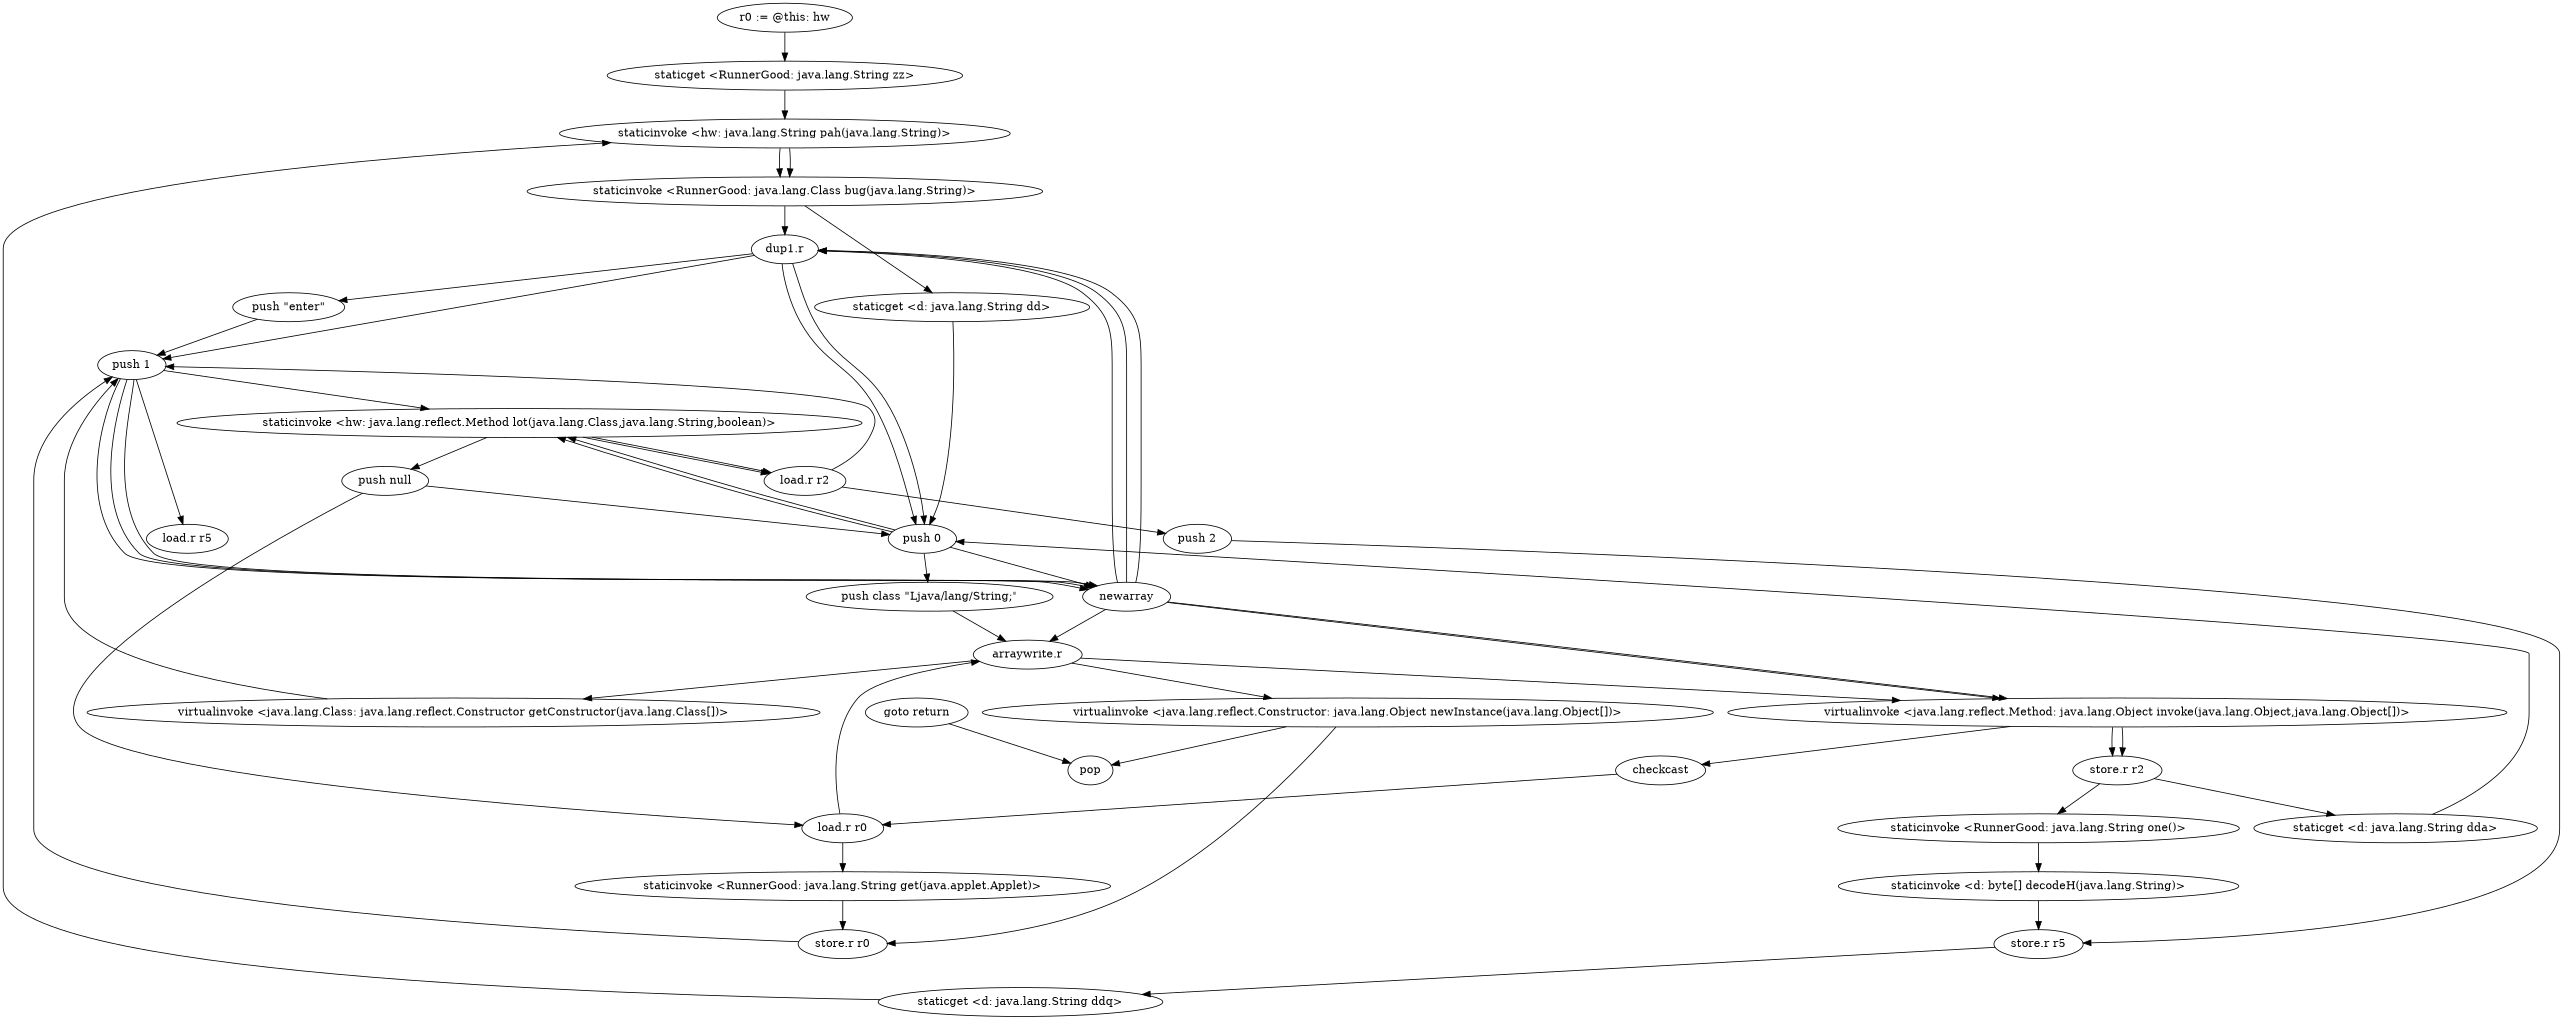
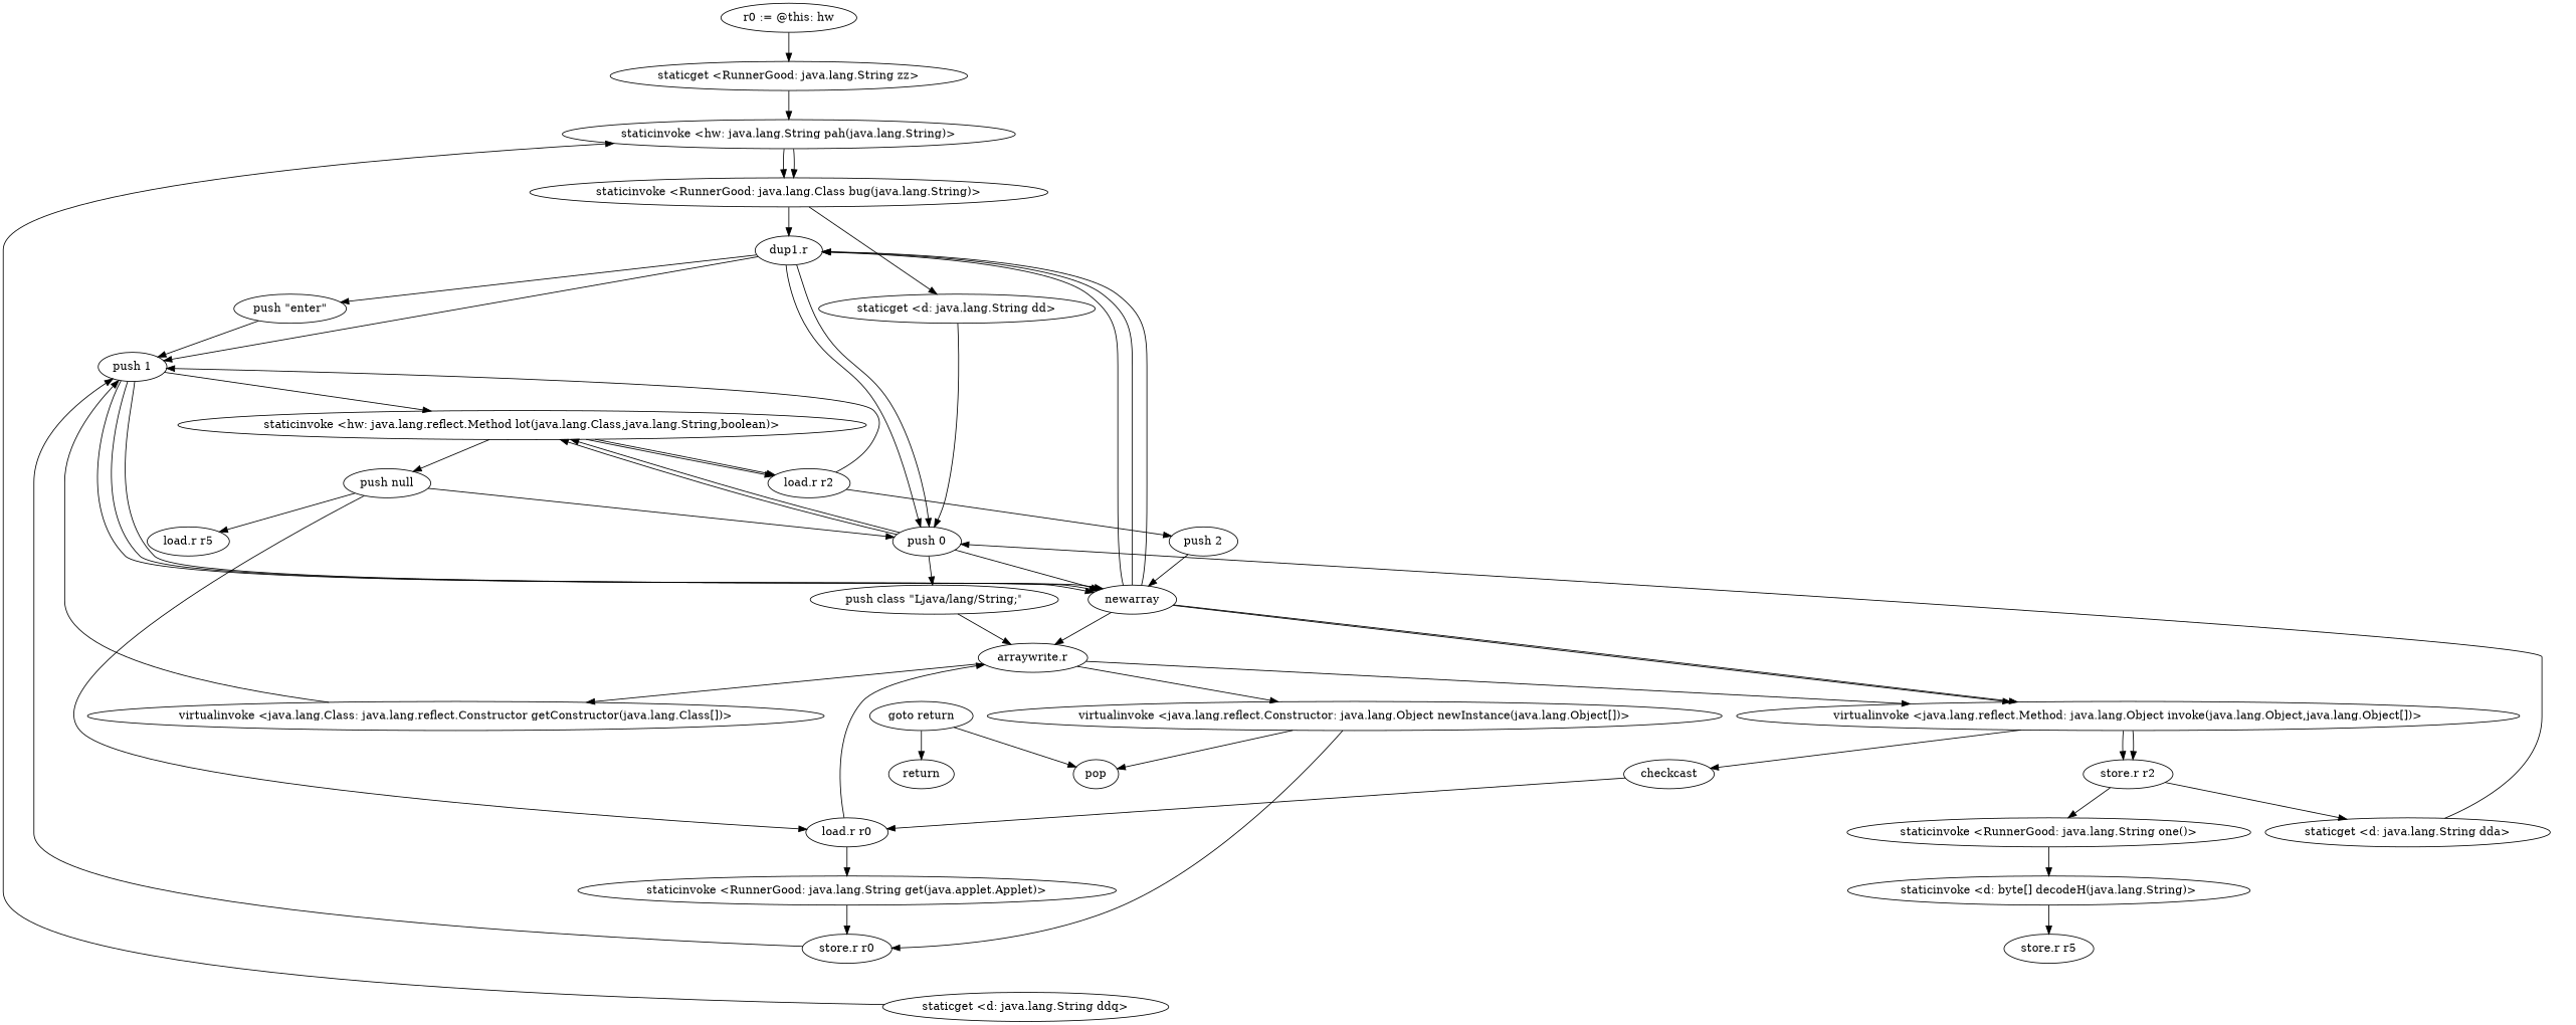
  digraph {
    "r0 := @this: hw"
    "staticget <RunnerGood: java.lang.String zz>"
    "staticinvoke <hw: java.lang.String pah(java.lang.String)>"
    "staticinvoke <RunnerGood: java.lang.Class bug(java.lang.String)>"
    "dup1.r"
    "staticget <d: java.lang.String dd>"
    "push \"enter\""
    "push 1"
    "push 0"
    "staticinvoke <hw: java.lang.reflect.Method lot(java.lang.Class,java.lang.String,boolean)>"
    newarray
    "load.r r5"
    "push class \"Ljava/lang/String;\""
    "push null"
    "load.r r2"
    "virtualinvoke <java.lang.reflect.Method: java.lang.Object invoke(java.lang.Object,java.lang.Object[])>"
    "arraywrite.r"
    "load.r r0"
    "push 2"
    "staticinvoke <RunnerGood: java.lang.String get(java.applet.Applet)>"
    "store.r r2"
    checkcast
    "staticget <d: java.lang.String dda>"
    "staticinvoke <RunnerGood: java.lang.String one()>"
    "staticinvoke <d: byte[] decodeH(java.lang.String)>"
    "store.r r5"
    "staticget <d: java.lang.String ddq>"
    "virtualinvoke <java.lang.Class: java.lang.reflect.Constructor getConstructor(java.lang.Class[])>"
    "virtualinvoke <java.lang.reflect.Constructor: java.lang.Object newInstance(java.lang.Object[])>"
    "store.r r0"
    pop
    "goto return"
+   return
    "r0 := @this: hw" -> "staticget <RunnerGood: java.lang.String zz>"
    "staticget <RunnerGood: java.lang.String zz>" -> "staticinvoke <hw: java.lang.String pah(java.lang.String)>"
    "staticinvoke <hw: java.lang.String pah(java.lang.String)>" -> "staticinvoke <RunnerGood: java.lang.Class bug(java.lang.String)>"
    "staticinvoke <hw: java.lang.String pah(java.lang.String)>" -> "staticinvoke <RunnerGood: java.lang.Class bug(java.lang.String)>"
    "staticinvoke <RunnerGood: java.lang.Class bug(java.lang.String)>" -> "dup1.r"
    "staticinvoke <RunnerGood: java.lang.Class bug(java.lang.String)>" -> "staticget <d: java.lang.String dd>"
    "dup1.r" -> "push \"enter\""
    "dup1.r" -> "push 1"
    "dup1.r" -> "push 0"
    "dup1.r" -> "push 0"
    "staticget <d: java.lang.String dd>" -> "push 0"
    "push \"enter\"" -> "push 1"
    "push 1" -> "staticinvoke <hw: java.lang.reflect.Method lot(java.lang.Class,java.lang.String,boolean)>"
    "push 1" -> newarray
    "push 1" -> newarray
    "push 1" -> newarray
-   "push 1" -> "load.r r5"
+   "push null" -> "load.r r5"
    "push 0" -> "staticinvoke <hw: java.lang.reflect.Method lot(java.lang.Class,java.lang.String,boolean)>"
    "push 0" -> "staticinvoke <hw: java.lang.reflect.Method lot(java.lang.Class,java.lang.String,boolean)>"
    "push 0" -> newarray
    "push 0" -> "push class \"Ljava/lang/String;\""
    "staticinvoke <hw: java.lang.reflect.Method lot(java.lang.Class,java.lang.String,boolean)>" -> "push null"
    "staticinvoke <hw: java.lang.reflect.Method lot(java.lang.Class,java.lang.String,boolean)>" -> "load.r r2"
    "staticinvoke <hw: java.lang.reflect.Method lot(java.lang.Class,java.lang.String,boolean)>" -> "load.r r2"
    newarray -> "dup1.r"
    newarray -> "dup1.r"
    newarray -> "dup1.r"
    newarray -> "virtualinvoke <java.lang.reflect.Method: java.lang.Object invoke(java.lang.Object,java.lang.Object[])>"
    newarray -> "virtualinvoke <java.lang.reflect.Method: java.lang.Object invoke(java.lang.Object,java.lang.Object[])>"
    newarray -> "arraywrite.r"
    "push class \"Ljava/lang/String;\"" -> "arraywrite.r"
    "push null" -> "push 0"
    "push null" -> "load.r r0"
    "load.r r2" -> "push 1"
    "load.r r2" -> "push 2"
    "virtualinvoke <java.lang.reflect.Method: java.lang.Object invoke(java.lang.Object,java.lang.Object[])>" -> "store.r r2"
    "virtualinvoke <java.lang.reflect.Method: java.lang.Object invoke(java.lang.Object,java.lang.Object[])>" -> "store.r r2"
    "virtualinvoke <java.lang.reflect.Method: java.lang.Object invoke(java.lang.Object,java.lang.Object[])>" -> checkcast
    "arraywrite.r" -> "virtualinvoke <java.lang.reflect.Method: java.lang.Object invoke(java.lang.Object,java.lang.Object[])>"
    "arraywrite.r" -> "virtualinvoke <java.lang.Class: java.lang.reflect.Constructor getConstructor(java.lang.Class[])>"
    "arraywrite.r" -> "virtualinvoke <java.lang.reflect.Constructor: java.lang.Object newInstance(java.lang.Object[])>"
    "load.r r0" -> "arraywrite.r"
    "load.r r0" -> "staticinvoke <RunnerGood: java.lang.String get(java.applet.Applet)>"
-   "push 2" -> "store.r r5"
+   "push 2" -> newarray
    "staticinvoke <RunnerGood: java.lang.String get(java.applet.Applet)>" -> "store.r r0"
    "store.r r2" -> "staticget <d: java.lang.String dda>"
    "store.r r2" -> "staticinvoke <RunnerGood: java.lang.String one()>"
    checkcast -> "load.r r0"
    "staticget <d: java.lang.String dda>" -> "push 0"
    "staticinvoke <RunnerGood: java.lang.String one()>" -> "staticinvoke <d: byte[] decodeH(java.lang.String)>"
    "staticinvoke <d: byte[] decodeH(java.lang.String)>" -> "store.r r5"
-   "store.r r5" -> "staticget <d: java.lang.String ddq>"
    "staticget <d: java.lang.String ddq>" -> "staticinvoke <hw: java.lang.String pah(java.lang.String)>"
    "virtualinvoke <java.lang.Class: java.lang.reflect.Constructor getConstructor(java.lang.Class[])>" -> "push 1"
    "virtualinvoke <java.lang.reflect.Constructor: java.lang.Object newInstance(java.lang.Object[])>" -> "store.r r0"
    "virtualinvoke <java.lang.reflect.Constructor: java.lang.Object newInstance(java.lang.Object[])>" -> pop
    "store.r r0" -> "push 1"
    "goto return" -> pop
+   "goto return" -> return
  }
